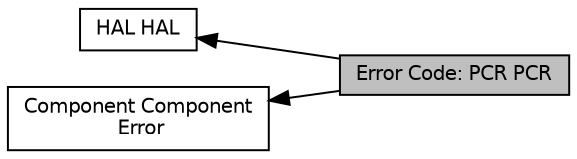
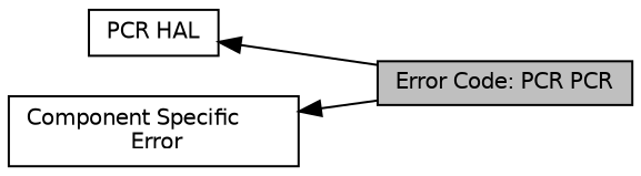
  digraph {
    fontname="DejaVu Sans"
    rankdir=LR
    node [color=black fillcolor=white fontname="DejaVu Sans" fontsize=10 shape=record style=filled]
    edge [dir=back fontname="DejaVu Sans" fontsize=10 labelfontname=Helvetica labelfontsize=10 shape=plaintext style=solid]
-   n1 [height=0.2 label="HAL HAL" width=0.4]
+   n1 [height=0.2 label="PCR HAL" width=0.4]
    n2 [fillcolor=grey75 fontcolor=black height=0.2 label="Error Code: PCR PCR" width=0.4]
-   n3 [height=0.2 label="Component Component\l Error" width=0.4]
+   n3 [height=0.2 label="Component Specific\l Error" width=0.4]
    n1 -> n2
    n3 -> n2
  }
